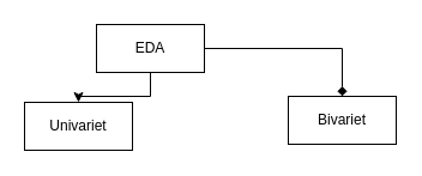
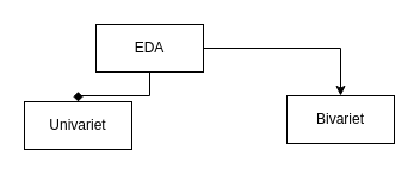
  <mxCell id="0" />
  <mxCell id="1" parent="0" />
- <mxCell id="2" value="" style="edgeStyle=orthogonalEdgeStyle;rounded=0;orthogonalLoop=1;jettySize=auto;html=1;entryX=0.5;entryY=0;entryDx=0;entryDy=0;" edge="1" parent="1" source="3" target="4"><mxGeometry relative="1" as="geometry" /></mxCell>
+ <mxCell id="2" value="" style="edgeStyle=orthogonalEdgeStyle;rounded=0;orthogonalLoop=1;jettySize=auto;html=1;entryX=0.5;entryY=0;entryDx=0;entryDy=0;endArrow=diamond;" edge="1" parent="1" source="3" target="4"><mxGeometry relative="1" as="geometry" /></mxCell>
  <mxCell id="3" value="EDA" style="rounded=0;whiteSpace=wrap;html=1;" vertex="1" parent="1"><mxGeometry x="80" y="20" width="90" height="40" as="geometry" /></mxCell>
  <mxCell id="4" value="Univariet" style="rounded=0;whiteSpace=wrap;html=1;" vertex="1" parent="1"><mxGeometry x="20" y="85" width="90" height="40" as="geometry" /></mxCell>
  <mxCell id="5" value="Bivariet" style="rounded=0;whiteSpace=wrap;html=1;" vertex="1" parent="1"><mxGeometry x="240" y="80" width="90" height="40" as="geometry" /></mxCell>
- <mxCell id="6" value="" style="edgeStyle=orthogonalEdgeStyle;rounded=0;orthogonalLoop=1;jettySize=auto;html=1;entryX=0.5;entryY=0;entryDx=0;entryDy=0;exitX=1;exitY=0.5;exitDx=0;exitDy=0;endArrow=diamond;" edge="1" parent="1" source="3" target="5"><mxGeometry relative="1" as="geometry"><mxPoint x="90" y="50" as="sourcePoint" /><mxPoint x="-15" y="90" as="targetPoint" /></mxGeometry></mxCell>
+ <mxCell id="6" value="" style="edgeStyle=orthogonalEdgeStyle;rounded=0;orthogonalLoop=1;jettySize=auto;html=1;entryX=0.5;entryY=0;entryDx=0;entryDy=0;exitX=1;exitY=0.5;exitDx=0;exitDy=0;" edge="1" parent="1" source="3" target="5"><mxGeometry relative="1" as="geometry"><mxPoint x="90" y="50" as="sourcePoint" /><mxPoint x="-15" y="90" as="targetPoint" /></mxGeometry></mxCell>
